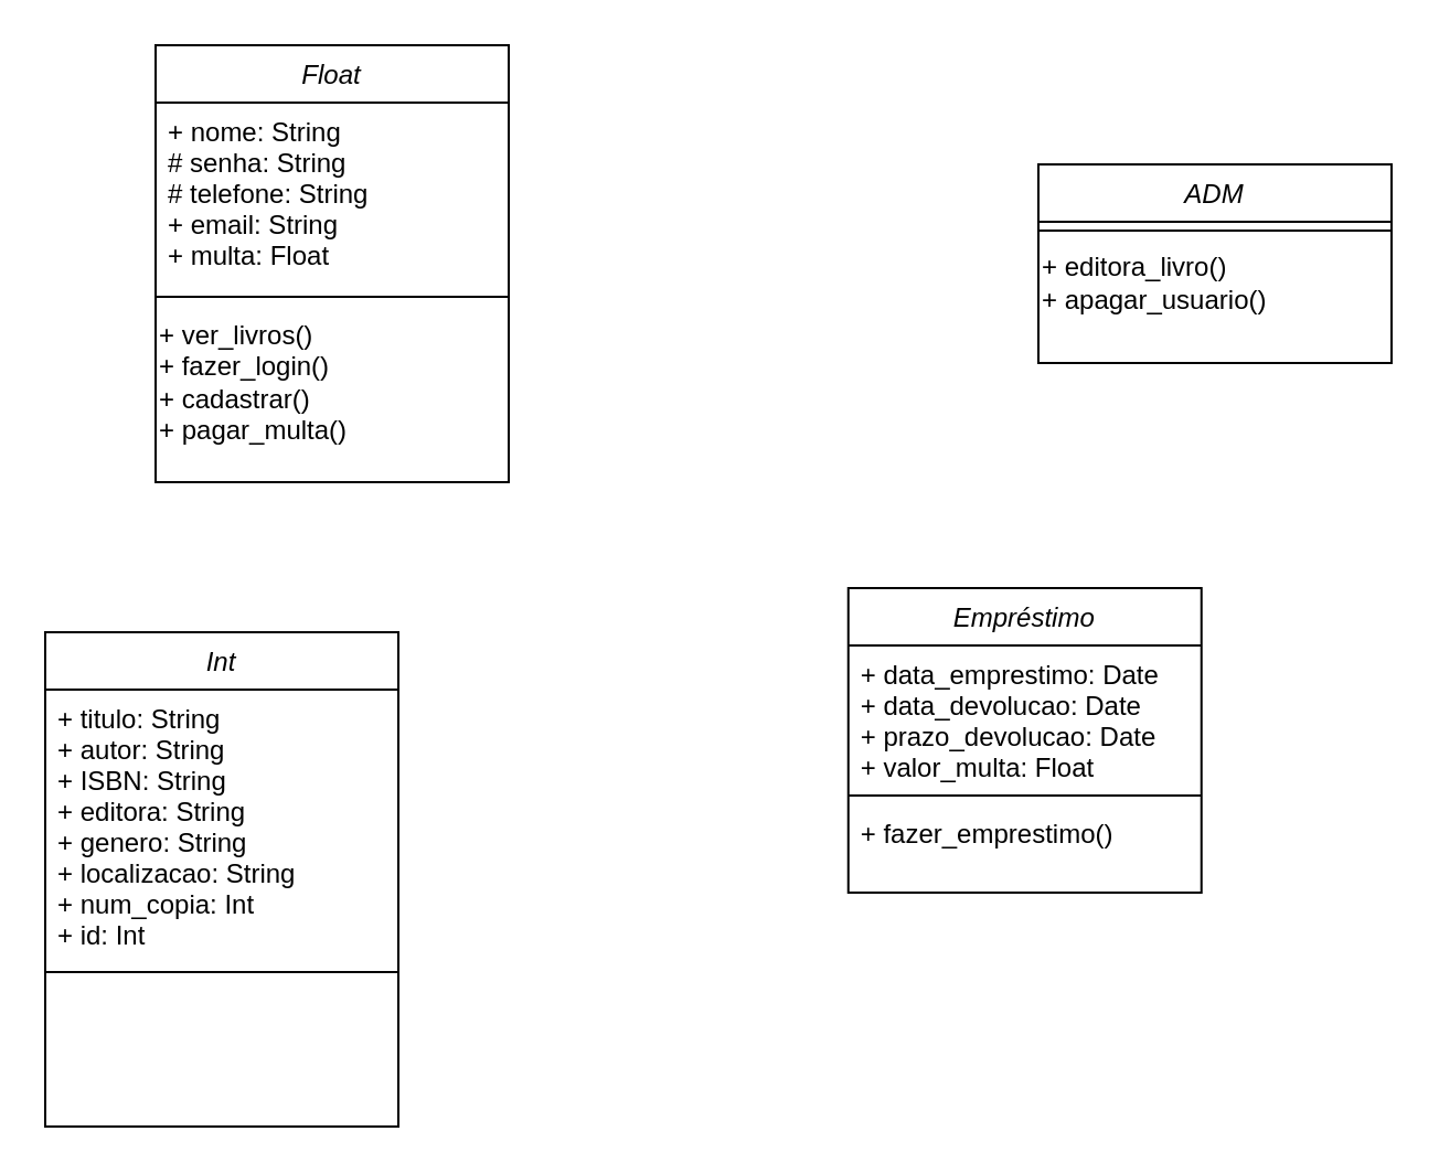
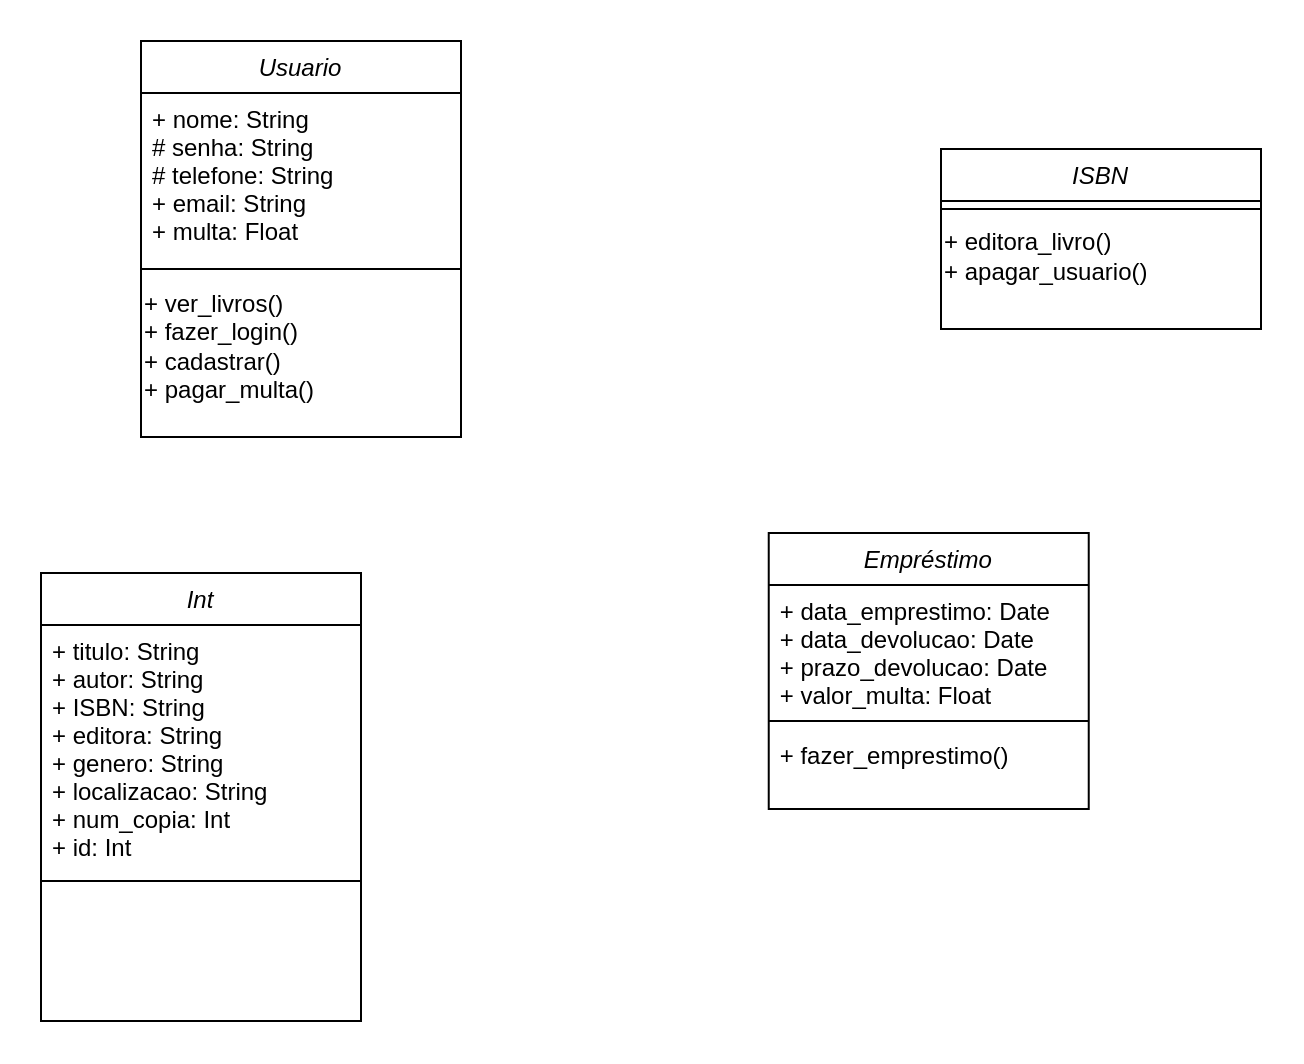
  <mxCell id="0" />
  <mxCell id="1" parent="0" />
- <mxCell id="2" value="Float" style="swimlane;fontStyle=2;align=center;verticalAlign=top;childLayout=stackLayout;horizontal=1;startSize=26;horizontalStack=0;resizeParent=1;resizeLast=0;collapsible=1;marginBottom=0;rounded=0;shadow=0;strokeWidth=1;" parent="1" vertex="1"><mxGeometry x="70" y="20" width="160" height="198" as="geometry"><mxRectangle x="230" y="140" width="160" height="26" as="alternateBounds" /></mxGeometry></mxCell>
+ <mxCell id="2" value="Usuario" style="swimlane;fontStyle=2;align=center;verticalAlign=top;childLayout=stackLayout;horizontal=1;startSize=26;horizontalStack=0;resizeParent=1;resizeLast=0;collapsible=1;marginBottom=0;rounded=0;shadow=0;strokeWidth=1;" parent="1" vertex="1"><mxGeometry x="70" y="20" width="160" height="198" as="geometry"><mxRectangle x="230" y="140" width="160" height="26" as="alternateBounds" /></mxGeometry></mxCell>
  <mxCell id="3" value="+ nome: String&#10;# senha: String&#10;# telefone: String&#10;+ email: String&#10;+ multa: Float" style="text;align=left;verticalAlign=top;spacingLeft=4;spacingRight=4;overflow=hidden;rotatable=0;points=[[0,0.5],[1,0.5]];portConstraint=eastwest;" parent="2" vertex="1"><mxGeometry y="26" width="160" height="84" as="geometry" /></mxCell>
  <mxCell id="4" value="" style="line;html=1;strokeWidth=1;align=left;verticalAlign=middle;spacingTop=-1;spacingLeft=3;spacingRight=3;rotatable=0;labelPosition=right;points=[];portConstraint=eastwest;" parent="2" vertex="1"><mxGeometry y="110" width="160" height="8" as="geometry" /></mxCell>
  <mxCell id="5" value="+ ver_livros()&#10;+ fazer_login()&#10;+ cadastrar()&#10;+ pagar_multa()" style="text;html=1;align=left;verticalAlign=middle;resizable=0;points=[];autosize=1;strokeColor=none;fillColor=none;" parent="2" vertex="1"><mxGeometry y="118" width="160" height="70" as="geometry" /></mxCell>
- <mxCell id="6" value="ADM" style="swimlane;fontStyle=2;align=center;verticalAlign=top;childLayout=stackLayout;horizontal=1;startSize=26;horizontalStack=0;resizeParent=1;resizeLast=0;collapsible=1;marginBottom=0;rounded=0;shadow=0;strokeWidth=1;" parent="1" vertex="1"><mxGeometry x="470" y="74" width="160" height="90" as="geometry"><mxRectangle x="230" y="140" width="160" height="26" as="alternateBounds" /></mxGeometry></mxCell>
+ <mxCell id="6" value="ISBN" style="swimlane;fontStyle=2;align=center;verticalAlign=top;childLayout=stackLayout;horizontal=1;startSize=26;horizontalStack=0;resizeParent=1;resizeLast=0;collapsible=1;marginBottom=0;rounded=0;shadow=0;strokeWidth=1;" parent="1" vertex="1"><mxGeometry x="470" y="74" width="160" height="90" as="geometry"><mxRectangle x="230" y="140" width="160" height="26" as="alternateBounds" /></mxGeometry></mxCell>
  <mxCell id="7" value="" style="line;html=1;strokeWidth=1;align=left;verticalAlign=middle;spacingTop=-1;spacingLeft=3;spacingRight=3;rotatable=0;labelPosition=right;points=[];portConstraint=eastwest;" parent="6" vertex="1"><mxGeometry y="26" width="160" height="8" as="geometry" /></mxCell>
  <mxCell id="8" value="&lt;div&gt;+ editora_livro()&lt;/div&gt;&lt;div&gt;+ apagar_usuario()&lt;/div&gt;" style="text;html=1;align=left;verticalAlign=middle;resizable=0;points=[];autosize=1;strokeColor=none;fillColor=none;" parent="6" vertex="1"><mxGeometry y="34" width="160" height="40" as="geometry" /></mxCell>
  <mxCell id="9" value="Int" style="swimlane;fontStyle=2;align=center;verticalAlign=top;childLayout=stackLayout;horizontal=1;startSize=26;horizontalStack=0;resizeParent=1;resizeLast=0;collapsible=1;marginBottom=0;rounded=0;shadow=0;strokeWidth=1;" parent="1" vertex="1"><mxGeometry x="20" y="286" width="160" height="224" as="geometry"><mxRectangle x="230" y="140" width="160" height="26" as="alternateBounds" /></mxGeometry></mxCell>
  <mxCell id="10" value="+ titulo: String&#10;+ autor: String&#10;+ ISBN: String&#10;+ editora: String &#10;+ genero: String&#10;+ localizacao: String&#10;+ num_copia: Int&#10;+ id: Int" style="text;align=left;verticalAlign=top;spacingLeft=4;spacingRight=4;overflow=hidden;rotatable=0;points=[[0,0.5],[1,0.5]];portConstraint=eastwest;" parent="9" vertex="1"><mxGeometry y="26" width="160" height="124" as="geometry" /></mxCell>
  <mxCell id="11" value="" style="line;html=1;strokeWidth=1;align=left;verticalAlign=middle;spacingTop=-1;spacingLeft=3;spacingRight=3;rotatable=0;labelPosition=right;points=[];portConstraint=eastwest;" parent="9" vertex="1"><mxGeometry y="150" width="160" height="8" as="geometry" /></mxCell>
  <mxCell id="12" value="Empréstimo" style="swimlane;fontStyle=2;align=center;verticalAlign=top;childLayout=stackLayout;horizontal=1;startSize=26;horizontalStack=0;resizeParent=1;resizeLast=0;collapsible=1;marginBottom=0;rounded=0;shadow=0;strokeWidth=1;" parent="1" vertex="1"><mxGeometry x="383.87" y="266" width="160" height="138" as="geometry"><mxRectangle x="230" y="140" width="160" height="26" as="alternateBounds" /></mxGeometry></mxCell>
  <mxCell id="13" value="+ data_emprestimo: Date&#10;+ data_devolucao: Date&#10;+ prazo_devolucao: Date&#10;+ valor_multa: Float" style="text;align=left;verticalAlign=top;spacingLeft=4;spacingRight=4;overflow=hidden;rotatable=0;points=[[0,0.5],[1,0.5]];portConstraint=eastwest;" parent="12" vertex="1"><mxGeometry y="26" width="160" height="64" as="geometry" /></mxCell>
  <mxCell id="14" value="" style="line;html=1;strokeWidth=1;align=left;verticalAlign=middle;spacingTop=-1;spacingLeft=3;spacingRight=3;rotatable=0;labelPosition=right;points=[];portConstraint=eastwest;" parent="12" vertex="1"><mxGeometry y="90" width="160" height="8" as="geometry" /></mxCell>
  <mxCell id="15" value="+ fazer_emprestimo()" style="text;align=left;verticalAlign=top;spacingLeft=4;spacingRight=4;overflow=hidden;rotatable=0;points=[[0,0.5],[1,0.5]];portConstraint=eastwest;" parent="12" vertex="1"><mxGeometry y="98" width="160" height="26" as="geometry" /></mxCell>
